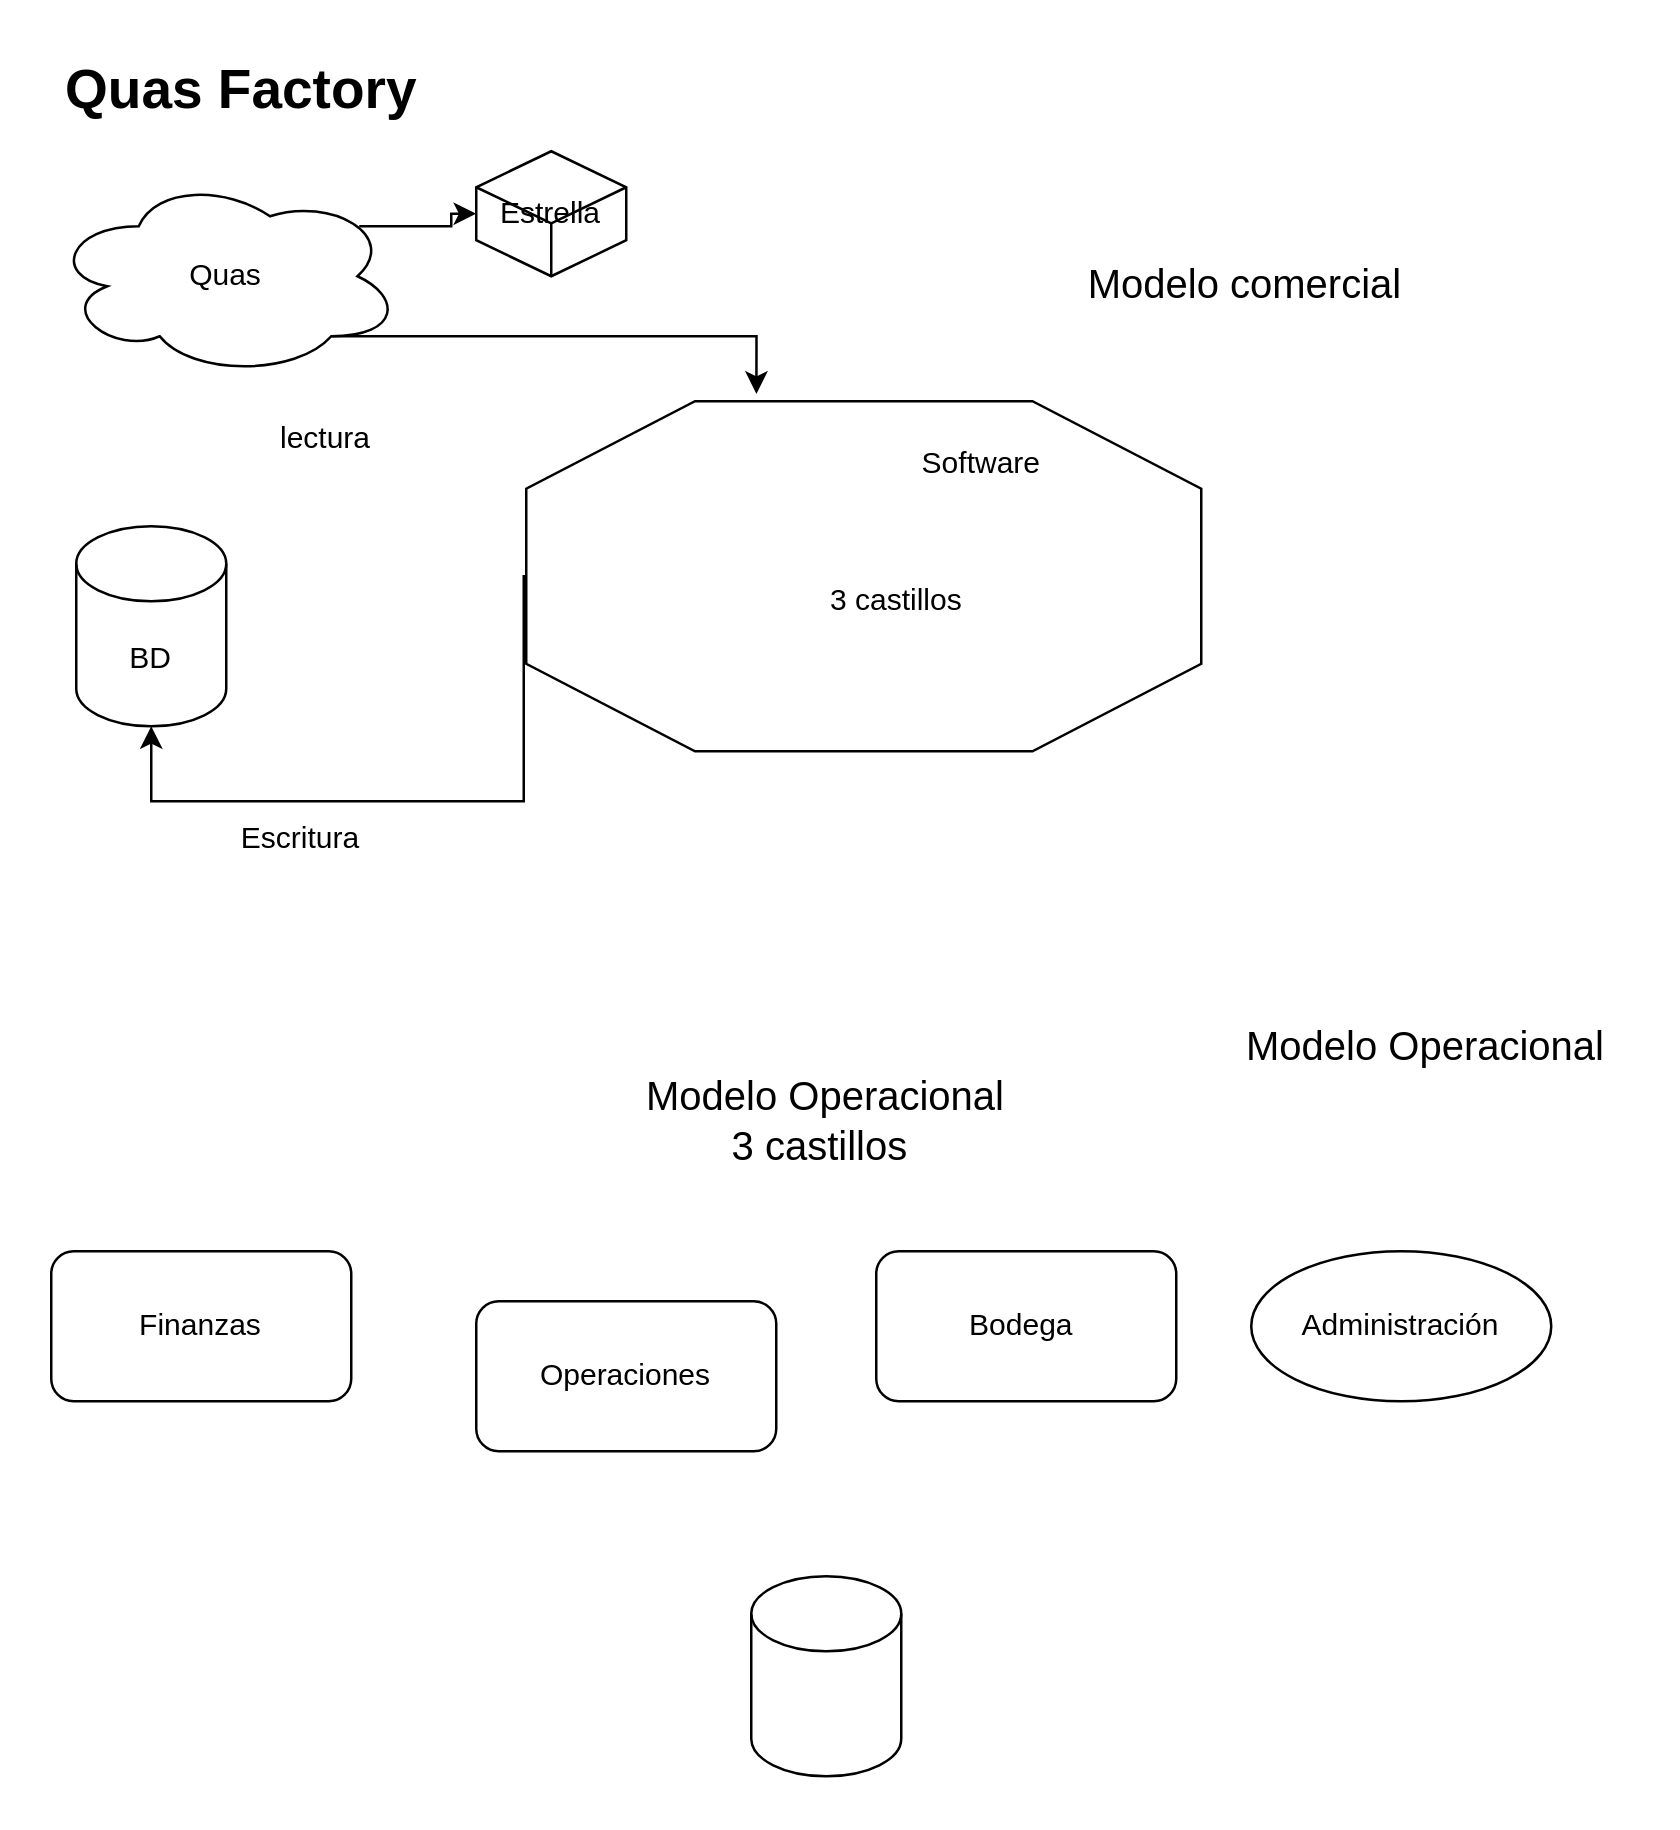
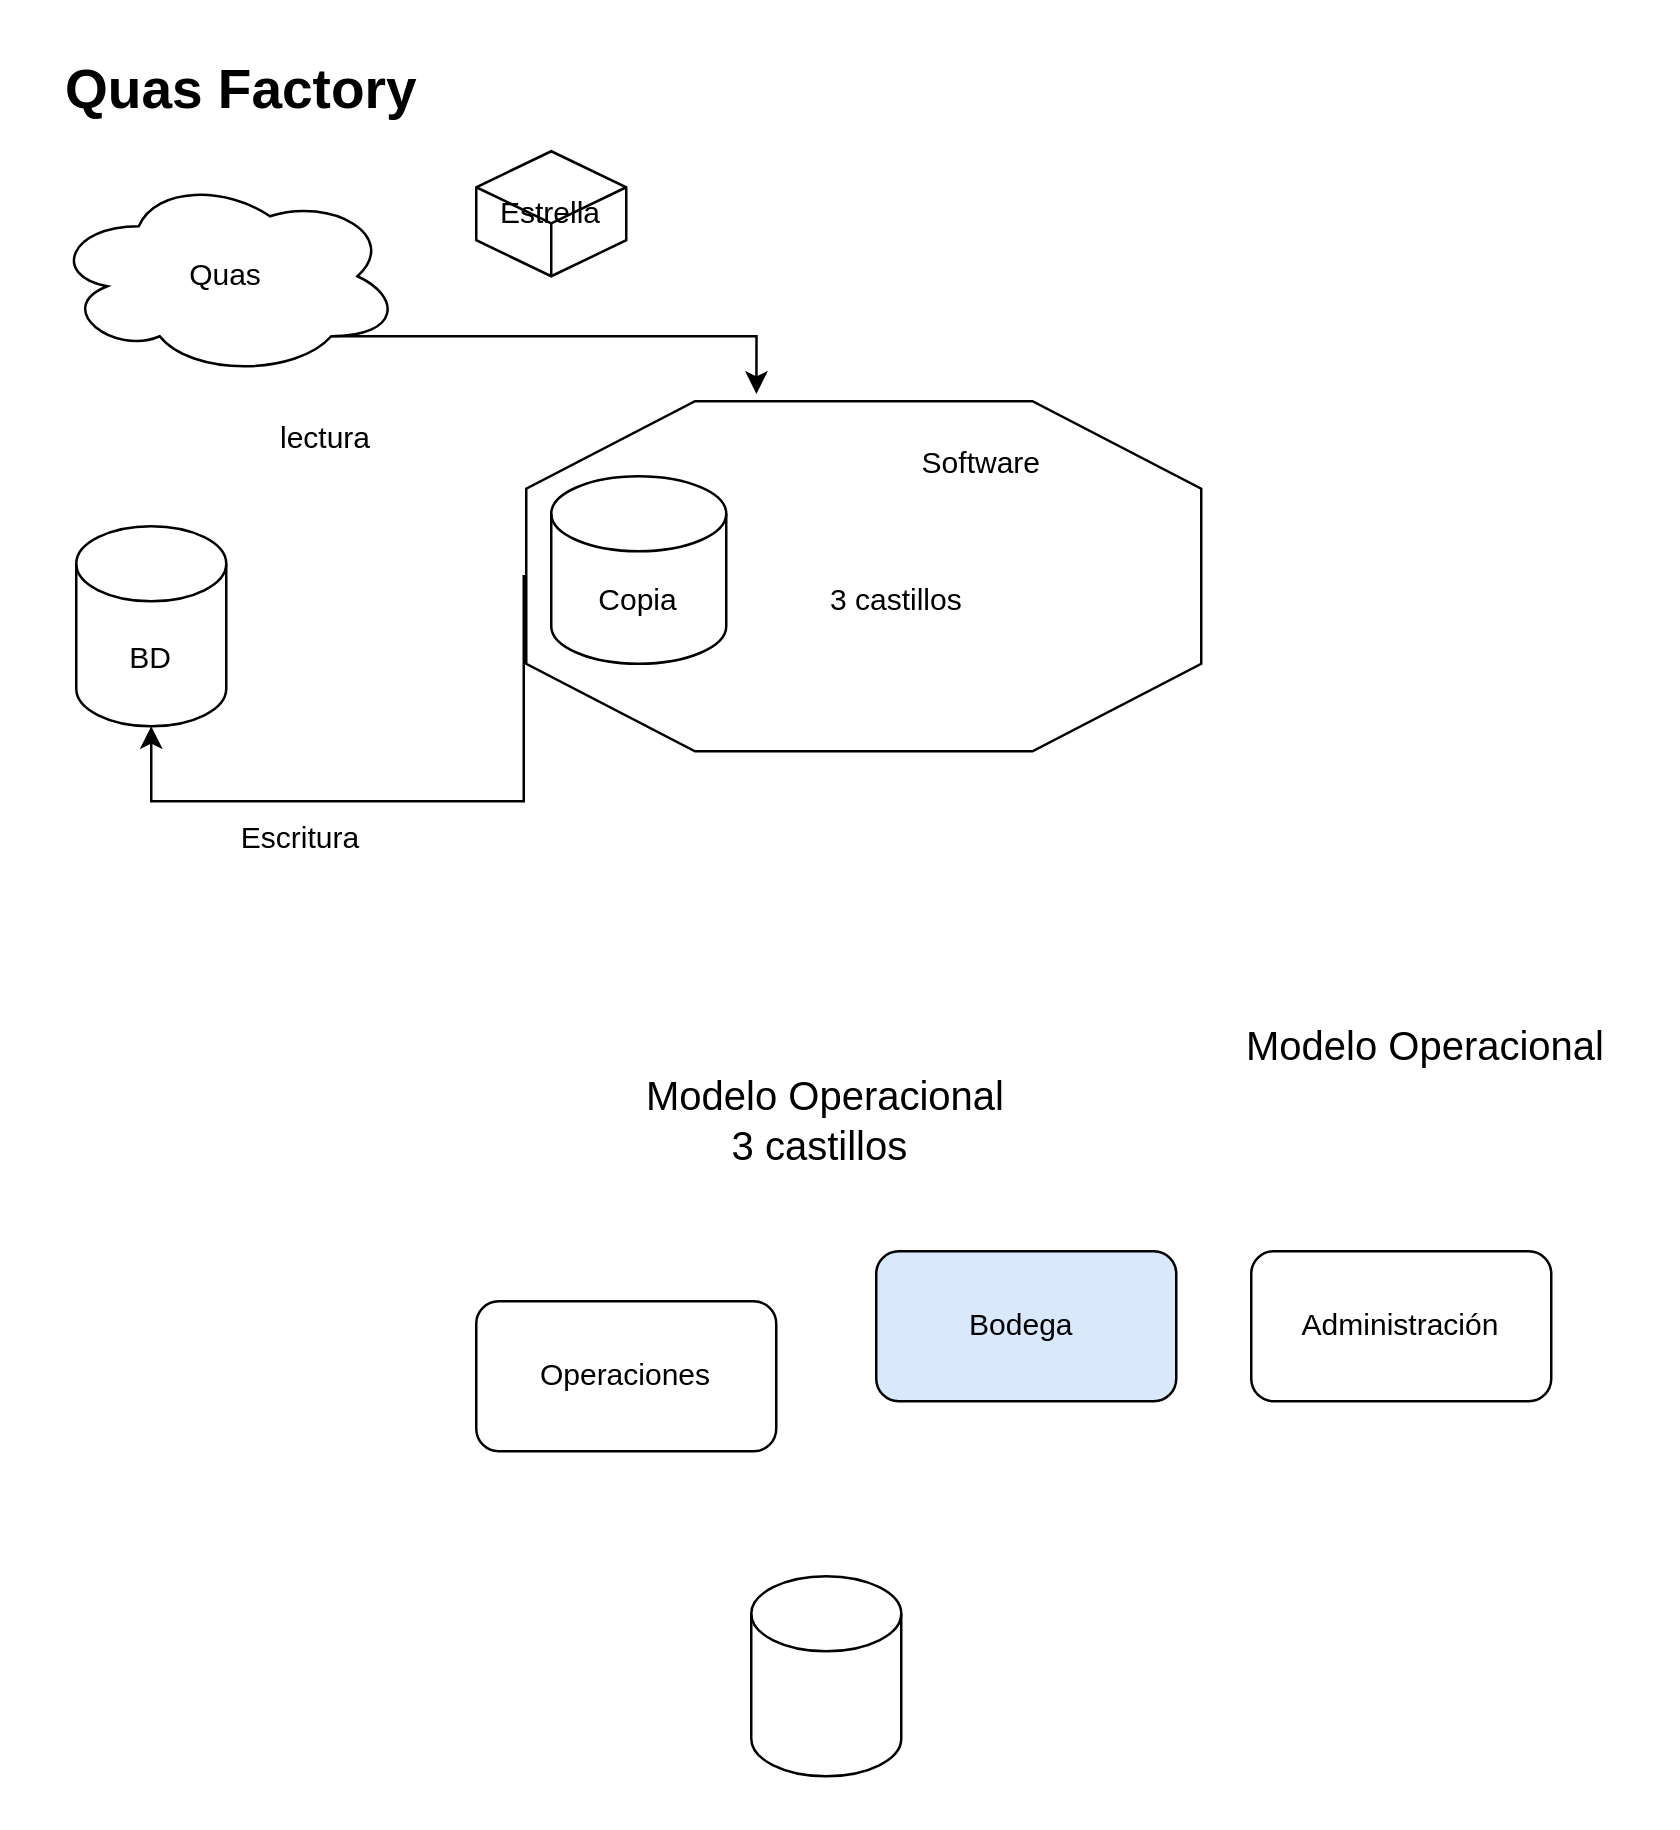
  <mxCell id="0" />
  <mxCell id="1" parent="0" />
  <mxCell id="2" style="edgeStyle=orthogonalEdgeStyle;rounded=0;orthogonalLoop=1;jettySize=auto;html=1;exitX=0.8;exitY=0.8;exitDx=0;exitDy=0;exitPerimeter=0;entryX=0.341;entryY=-0.021;entryDx=0;entryDy=0;entryPerimeter=0;" edge="1" parent="1" source="4" target="6"><mxGeometry relative="1" as="geometry" /></mxCell>
- <mxCell id="3" style="edgeStyle=orthogonalEdgeStyle;rounded=0;orthogonalLoop=1;jettySize=auto;html=1;exitX=0.88;exitY=0.25;exitDx=0;exitDy=0;exitPerimeter=0;" edge="1" parent="1" source="4" target="15"><mxGeometry relative="1" as="geometry" /></mxCell>
  <mxCell id="4" value="Quas" style="ellipse;shape=cloud;whiteSpace=wrap;html=1;" vertex="1" parent="1"><mxGeometry x="20" y="70" width="140" height="80" as="geometry" /></mxCell>
  <mxCell id="5" value="&lt;font style=&quot;font-size: 22px;&quot;&gt;&lt;b&gt;Quas Factory&lt;/b&gt;&lt;/font&gt;" style="text;strokeColor=none;fillColor=none;align=left;verticalAlign=middle;spacingLeft=4;spacingRight=4;overflow=hidden;points=[[0,0.5],[1,0.5]];portConstraint=eastwest;rotatable=0;whiteSpace=wrap;html=1;" vertex="1" parent="1"><mxGeometry x="20" y="20" width="210" height="30" as="geometry" /></mxCell>
  <mxCell id="6" value="" style="verticalLabelPosition=bottom;verticalAlign=top;html=1;shape=mxgraph.basic.polygon;polyCoords=[[0.25,0],[0.75,0],[1,0.25],[1,0.75],[0.75,1],[0.25,1],[0,0.75],[0,0.25]];polyline=0;" vertex="1" parent="1"><mxGeometry x="210" y="160" width="270" height="140" as="geometry" /></mxCell>
  <mxCell id="7" style="edgeStyle=orthogonalEdgeStyle;rounded=0;orthogonalLoop=1;jettySize=auto;html=1;entryX=0.5;entryY=1;entryDx=0;entryDy=0;entryPerimeter=0;" edge="1" parent="1" source="6" target="9"><mxGeometry relative="1" as="geometry"><mxPoint x="209" y="240" as="sourcePoint" /><Array as="points"><mxPoint x="209" y="230" /><mxPoint x="209" y="320" /><mxPoint x="60" y="320" /></Array></mxGeometry></mxCell>
  <mxCell id="8" value="3 castillos&amp;nbsp;" style="text;html=1;strokeColor=none;fillColor=none;align=center;verticalAlign=middle;whiteSpace=wrap;rounded=0;" vertex="1" parent="1"><mxGeometry x="330" y="225" width="60" height="30" as="geometry" /></mxCell>
  <mxCell id="9" value="BD" style="shape=cylinder3;whiteSpace=wrap;html=1;boundedLbl=1;backgroundOutline=1;size=15;" vertex="1" parent="1"><mxGeometry x="30" y="210" width="60" height="80" as="geometry" /></mxCell>
  <mxCell id="10" value="Software&amp;nbsp;" style="text;html=1;strokeColor=none;fillColor=none;align=center;verticalAlign=middle;whiteSpace=wrap;rounded=0;" vertex="1" parent="1"><mxGeometry x="364" y="170" width="60" height="30" as="geometry" /></mxCell>
  <mxCell id="11" value="lectura" style="text;html=1;strokeColor=none;fillColor=none;align=center;verticalAlign=middle;whiteSpace=wrap;rounded=0;" vertex="1" parent="1"><mxGeometry x="100" y="160" width="60" height="30" as="geometry" /></mxCell>
  <mxCell id="12" value="Escritura" style="text;html=1;strokeColor=none;fillColor=none;align=center;verticalAlign=middle;whiteSpace=wrap;rounded=0;" vertex="1" parent="1"><mxGeometry x="90" y="320" width="60" height="30" as="geometry" /></mxCell>
- <mxCell id="13" value="&lt;font style=&quot;font-size: 16px;&quot;&gt;Modelo comercial&amp;nbsp;&lt;/font&gt;" style="text;html=1;strokeColor=none;fillColor=none;align=center;verticalAlign=middle;whiteSpace=wrap;rounded=0;" vertex="1" parent="1"><mxGeometry x="420" y="95" width="160" height="35" as="geometry" /></mxCell>
+ <mxCell id="14" value="Copia" style="shape=cylinder3;whiteSpace=wrap;html=1;boundedLbl=1;backgroundOutline=1;size=15;" vertex="1" parent="1"><mxGeometry x="220" y="190" width="70" height="75" as="geometry" /></mxCell>
  <mxCell id="15" value="Estrella" style="html=1;whiteSpace=wrap;shape=isoCube2;backgroundOutline=1;isoAngle=15;" vertex="1" parent="1"><mxGeometry x="190" y="60" width="60" height="50" as="geometry" /></mxCell>
  <mxCell id="16" value="" style="shape=cylinder3;whiteSpace=wrap;html=1;boundedLbl=1;backgroundOutline=1;size=15;" vertex="1" parent="1"><mxGeometry x="300" y="630" width="60" height="80" as="geometry" /></mxCell>
  <mxCell id="17" value="&lt;font style=&quot;font-size: 16px;&quot;&gt;Modelo Operacional&lt;br&gt;&amp;nbsp;&lt;/font&gt;" style="text;html=1;strokeColor=none;fillColor=none;align=center;verticalAlign=middle;whiteSpace=wrap;rounded=0;" vertex="1" parent="1"><mxGeometry x="490" y="410" width="160" height="35" as="geometry" /></mxCell>
- <mxCell id="18" value="Finanzas" style="rounded=1;whiteSpace=wrap;html=1;" vertex="1" parent="1"><mxGeometry x="20" y="500" width="120" height="60" as="geometry" /></mxCell>
  <mxCell id="19" value="Operaciones" style="rounded=1;whiteSpace=wrap;html=1;" vertex="1" parent="1"><mxGeometry x="190" y="520" width="120" height="60" as="geometry" /></mxCell>
- <mxCell id="20" value="Bodega&amp;nbsp;" style="rounded=1;whiteSpace=wrap;html=1;" vertex="1" parent="1"><mxGeometry x="350" y="500" width="120" height="60" as="geometry" /></mxCell>
- <mxCell id="21" value="Administración" style="ellipse;whiteSpace=wrap;html=1;" vertex="1" parent="1"><mxGeometry x="500" y="500" width="120" height="60" as="geometry" /></mxCell>
+ <mxCell id="20" value="Bodega&amp;nbsp;" style="rounded=1;whiteSpace=wrap;html=1;fillColor=#dae8fc;" vertex="1" parent="1"><mxGeometry x="350" y="500" width="120" height="60" as="geometry" /></mxCell>
+ <mxCell id="21" value="Administración" style="rounded=1;whiteSpace=wrap;html=1;" vertex="1" parent="1"><mxGeometry x="500" y="500" width="120" height="60" as="geometry" /></mxCell>
  <mxCell id="22" value="&lt;font style=&quot;font-size: 16px;&quot;&gt;Modelo Operacional&lt;br&gt;3 castillos&amp;nbsp;&lt;/font&gt;" style="text;html=1;strokeColor=none;fillColor=none;align=center;verticalAlign=middle;whiteSpace=wrap;rounded=0;" vertex="1" parent="1"><mxGeometry x="250" y="430" width="160" height="35" as="geometry" /></mxCell>
